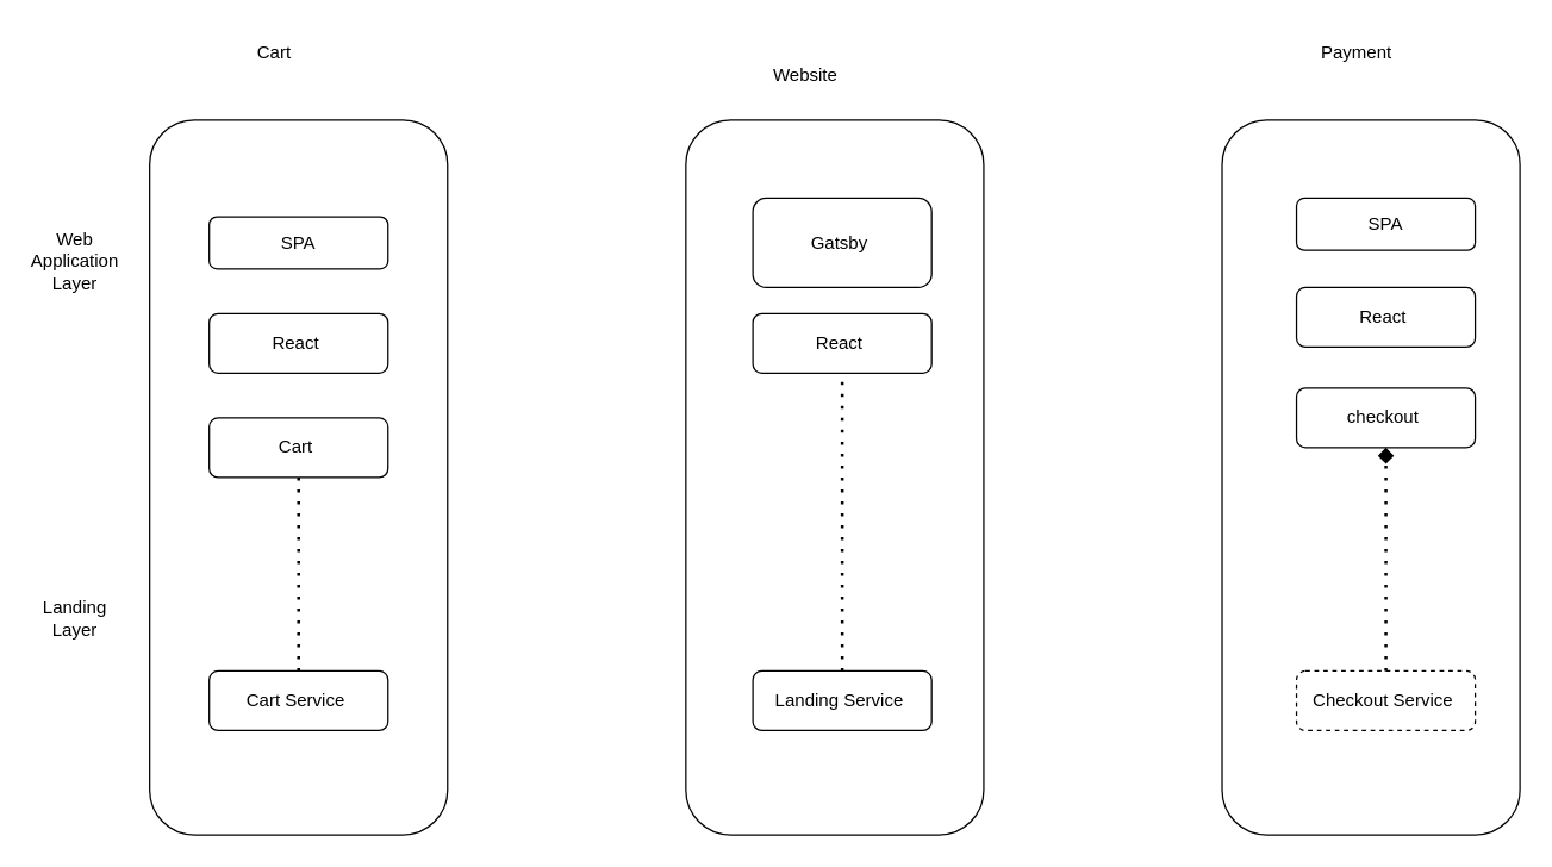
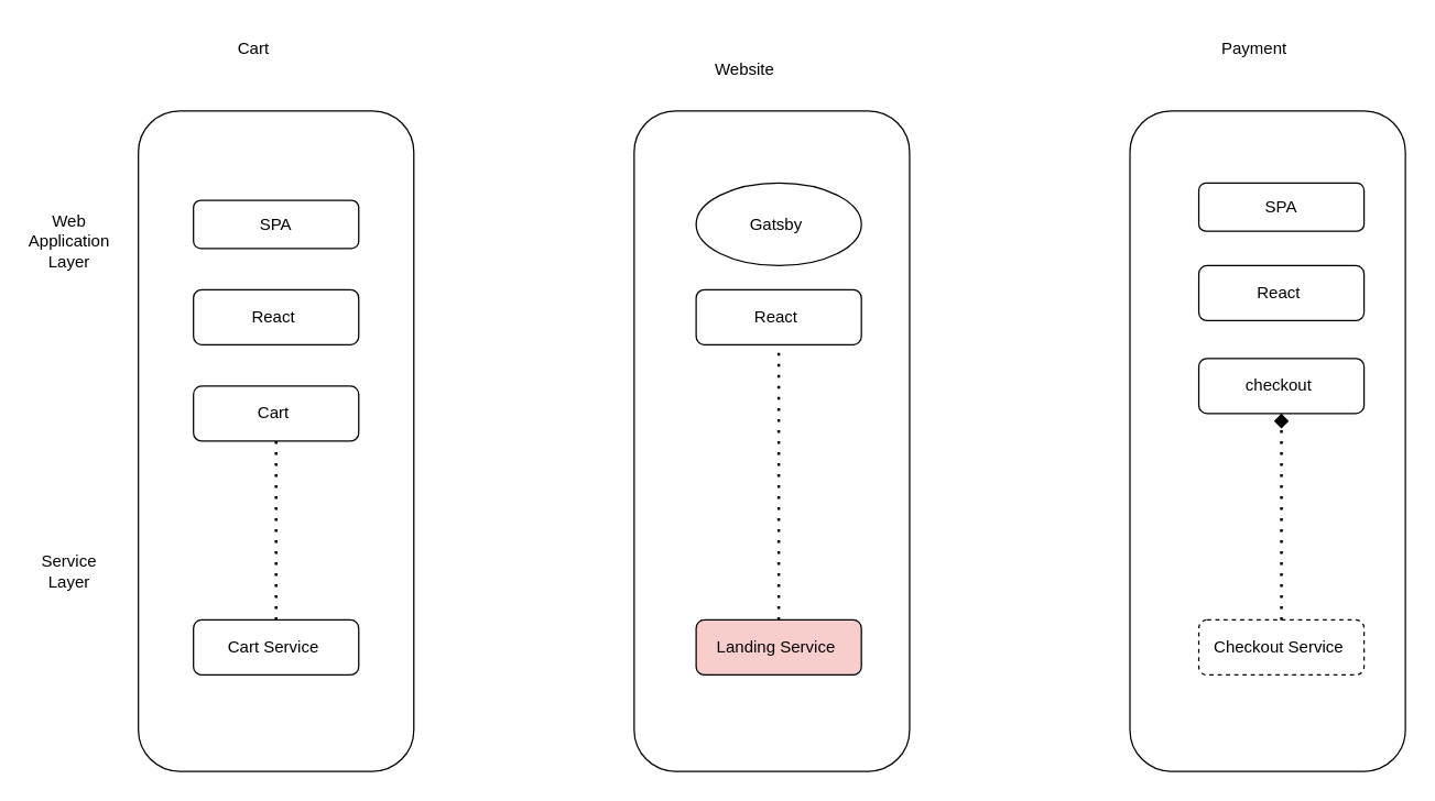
  <mxCell id="0" />
  <mxCell id="1" parent="0" />
  <mxCell id="2" value="" style="rounded=1;whiteSpace=wrap;html=1;" vertex="1" parent="1"><mxGeometry x="100" y="80" width="200" height="480" as="geometry" /></mxCell>
  <mxCell id="3" value="" style="rounded=1;whiteSpace=wrap;html=1;" vertex="1" parent="1"><mxGeometry x="460" y="80" width="200" height="480" as="geometry" /></mxCell>
  <mxCell id="4" value="" style="rounded=1;whiteSpace=wrap;html=1;" vertex="1" parent="1"><mxGeometry x="820" y="80" width="200" height="480" as="geometry" /></mxCell>
  <mxCell id="5" value="Web Application Layer" style="text;html=1;strokeColor=none;fillColor=none;align=center;verticalAlign=middle;whiteSpace=wrap;rounded=0;" vertex="1" parent="1"><mxGeometry x="20" y="160" width="60" height="30" as="geometry" /></mxCell>
- <mxCell id="6" value="Landing Layer" style="text;html=1;strokeColor=none;fillColor=none;align=center;verticalAlign=middle;whiteSpace=wrap;rounded=0;" vertex="1" parent="1"><mxGeometry x="20" y="400" width="60" height="30" as="geometry" /></mxCell>
+ <mxCell id="6" value="Service Layer" style="text;html=1;strokeColor=none;fillColor=none;align=center;verticalAlign=middle;whiteSpace=wrap;rounded=0;" vertex="1" parent="1"><mxGeometry x="20" y="400" width="60" height="30" as="geometry" /></mxCell>
  <mxCell id="7" value="Cart&amp;nbsp;" style="text;html=1;align=center;verticalAlign=middle;resizable=0;points=[];autosize=1;strokeColor=none;fillColor=none;" vertex="1" parent="1"><mxGeometry x="160" y="20" width="50" height="30" as="geometry" /></mxCell>
  <mxCell id="8" value="Website" style="text;html=1;align=center;verticalAlign=middle;resizable=0;points=[];autosize=1;strokeColor=none;fillColor=none;" vertex="1" parent="1"><mxGeometry x="505" y="35" width="70" height="30" as="geometry" /></mxCell>
  <mxCell id="9" value="Payment" style="text;html=1;align=center;verticalAlign=middle;resizable=0;points=[];autosize=1;strokeColor=none;fillColor=none;" vertex="1" parent="1"><mxGeometry x="875" y="20" width="70" height="30" as="geometry" /></mxCell>
  <mxCell id="10" value="SPA" style="rounded=1;whiteSpace=wrap;html=1;" vertex="1" parent="1"><mxGeometry x="140" y="145" width="120" height="35" as="geometry" /></mxCell>
  <mxCell id="11" value="React&amp;nbsp;" style="rounded=1;whiteSpace=wrap;html=1;" vertex="1" parent="1"><mxGeometry x="140" y="210" width="120" height="40" as="geometry" /></mxCell>
  <mxCell id="12" value="Cart&amp;nbsp;" style="rounded=1;whiteSpace=wrap;html=1;" vertex="1" parent="1"><mxGeometry x="140" y="280" width="120" height="40" as="geometry" /></mxCell>
  <mxCell id="13" value="Cart Service&amp;nbsp;" style="rounded=1;whiteSpace=wrap;html=1;" vertex="1" parent="1"><mxGeometry x="140" y="450" width="120" height="40" as="geometry" /></mxCell>
  <mxCell id="14" value="" style="endArrow=none;dashed=1;html=1;dashPattern=1 3;strokeWidth=2;rounded=0;entryX=0.5;entryY=1;entryDx=0;entryDy=0;" edge="1" parent="1" target="12"><mxGeometry width="50" height="50" relative="1" as="geometry"><mxPoint x="200" y="450" as="sourcePoint" /><mxPoint x="250" y="400" as="targetPoint" /></mxGeometry></mxCell>
- <mxCell id="15" value="Gatsby&amp;nbsp;" style="rounded=1;whiteSpace=wrap;html=1;" vertex="1" parent="1"><mxGeometry x="505" y="132.5" width="120" height="60" as="geometry" /></mxCell>
- <mxCell id="16" value="Landing Service&amp;nbsp;" style="rounded=1;whiteSpace=wrap;html=1;" vertex="1" parent="1"><mxGeometry x="505" y="450" width="120" height="40" as="geometry" /></mxCell>
+ <mxCell id="15" value="Gatsby&amp;nbsp;" style="ellipse;whiteSpace=wrap;html=1;" vertex="1" parent="1"><mxGeometry x="505" y="132.5" width="120" height="60" as="geometry" /></mxCell>
+ <mxCell id="16" value="Landing Service&amp;nbsp;" style="rounded=1;whiteSpace=wrap;html=1;fillColor=#f8cecc;" vertex="1" parent="1"><mxGeometry x="505" y="450" width="120" height="40" as="geometry" /></mxCell>
  <mxCell id="17" value="React&amp;nbsp;" style="rounded=1;whiteSpace=wrap;html=1;" vertex="1" parent="1"><mxGeometry x="505" y="210" width="120" height="40" as="geometry" /></mxCell>
  <mxCell id="18" value="SPA" style="rounded=1;whiteSpace=wrap;html=1;" vertex="1" parent="1"><mxGeometry x="870" y="132.5" width="120" height="35" as="geometry" /></mxCell>
  <mxCell id="19" value="React&amp;nbsp;" style="rounded=1;whiteSpace=wrap;html=1;" vertex="1" parent="1"><mxGeometry x="870" y="192.5" width="120" height="40" as="geometry" /></mxCell>
  <mxCell id="20" value="checkout&amp;nbsp;" style="rounded=1;whiteSpace=wrap;html=1;" vertex="1" parent="1"><mxGeometry x="870" y="260" width="120" height="40" as="geometry" /></mxCell>
  <mxCell id="21" value="Checkout Service&amp;nbsp;" style="rounded=1;whiteSpace=wrap;html=1;dashed=1;" vertex="1" parent="1"><mxGeometry x="870" y="450" width="120" height="40" as="geometry" /></mxCell>
  <mxCell id="22" value="" style="endArrow=diamond;dashed=1;html=1;dashPattern=1 3;strokeWidth=2;rounded=0;entryX=0.5;entryY=1;entryDx=0;entryDy=0;exitX=0.5;exitY=0;exitDx=0;exitDy=0;" edge="1" parent="1" source="21" target="20"><mxGeometry width="50" height="50" relative="1" as="geometry"><mxPoint x="450" y="290" as="sourcePoint" /><mxPoint x="500" y="240" as="targetPoint" /><Array as="points"><mxPoint x="930" y="380" /></Array></mxGeometry></mxCell>
  <mxCell id="23" value="" style="endArrow=none;dashed=1;html=1;dashPattern=1 3;strokeWidth=2;rounded=0;entryX=0.5;entryY=1;entryDx=0;entryDy=0;exitX=0.5;exitY=0;exitDx=0;exitDy=0;" edge="1" parent="1" source="16" target="17"><mxGeometry width="50" height="50" relative="1" as="geometry"><mxPoint x="450" y="290" as="sourcePoint" /><mxPoint x="500" y="240" as="targetPoint" /><Array as="points" /></mxGeometry></mxCell>
